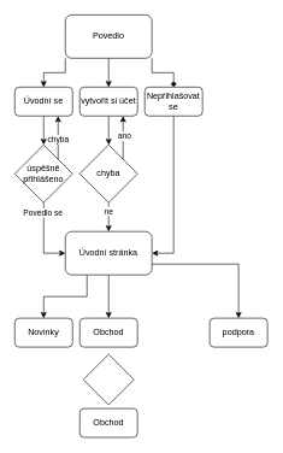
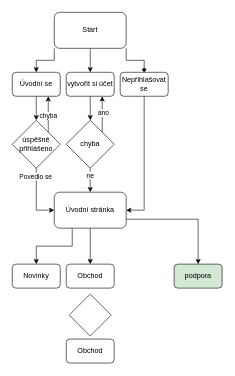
  <mxCell id="0" />
  <mxCell id="1" parent="0" />
  <mxCell id="2" style="edgeStyle=orthogonalEdgeStyle;rounded=0;orthogonalLoop=1;jettySize=auto;html=1;exitX=0.5;exitY=1;exitDx=0;exitDy=0;entryX=0.5;entryY=0;entryDx=0;entryDy=0;" edge="1" parent="1" source="5" target="9"><mxGeometry relative="1" as="geometry" /></mxCell>
  <mxCell id="3" style="edgeStyle=orthogonalEdgeStyle;rounded=0;orthogonalLoop=1;jettySize=auto;html=1;exitX=0;exitY=1;exitDx=0;exitDy=0;entryX=0.5;entryY=0;entryDx=0;entryDy=0;" edge="1" parent="1" source="5" target="7"><mxGeometry relative="1" as="geometry" /></mxCell>
  <mxCell id="4" style="edgeStyle=orthogonalEdgeStyle;rounded=0;orthogonalLoop=1;jettySize=auto;html=1;exitX=1;exitY=1;exitDx=0;exitDy=0;entryX=0.5;entryY=0;entryDx=0;entryDy=0;endArrow=diamond;" edge="1" parent="1" source="5" target="11"><mxGeometry relative="1" as="geometry" /></mxCell>
- <mxCell id="5" value="Povedlo" style="rounded=1;whiteSpace=wrap;html=1;" vertex="1" parent="1"><mxGeometry x="90" y="20" width="120" height="60" as="geometry" /></mxCell>
+ <mxCell id="5" value="Start" style="rounded=1;whiteSpace=wrap;html=1;" vertex="1" parent="1"><mxGeometry x="90" y="20" width="120" height="60" as="geometry" /></mxCell>
  <mxCell id="6" style="edgeStyle=orthogonalEdgeStyle;rounded=0;orthogonalLoop=1;jettySize=auto;html=1;exitX=0.5;exitY=1;exitDx=0;exitDy=0;entryX=0.5;entryY=0;entryDx=0;entryDy=0;" edge="1" parent="1" source="7" target="16"><mxGeometry relative="1" as="geometry" /></mxCell>
  <mxCell id="7" value="Úvodní se" style="rounded=1;whiteSpace=wrap;html=1;" vertex="1" parent="1"><mxGeometry y="120" width="80" height="40" as="geometry" x="20" /></mxCell>
  <mxCell id="8" style="edgeStyle=orthogonalEdgeStyle;rounded=0;orthogonalLoop=1;jettySize=auto;html=1;exitX=0.5;exitY=1;exitDx=0;exitDy=0;entryX=0.5;entryY=0;entryDx=0;entryDy=0;" edge="1" parent="1" source="9" target="21"><mxGeometry relative="1" as="geometry" /></mxCell>
  <mxCell id="9" value="vytvořit si účet&lt;span style=&quot;color: rgba(0, 0, 0, 0); font-family: monospace; font-size: 0px; text-align: start; text-wrap-mode: nowrap;&quot;&gt;%3CmxGraphModel%3E%3Croot%3E%3CmxCell%20id%3D%220%22%2F%3E%3CmxCell%20id%3D%221%22%20parent%3D%220%22%2F%3E%3CmxCell%20id%3D%222%22%20value%3D%22P%C5%99ihl%C3%A1sit%20se%22%20style%3D%22rounded%3D1%3BwhiteSpace%3Dwrap%3Bhtml%3D1%3B%22%20vertex%3D%221%22%20parent%3D%221%22%3E%3CmxGeometry%20y%3D%22120%22%20width%3D%2280%22%20height%3D%2240%22%20as%3D%22geometry%22%2F%3E%3C%2FmxCell%3E%3C%2Froot%3E%3C%2FmxGraphModel%3E&lt;/span&gt;" style="rounded=1;whiteSpace=wrap;html=1;" vertex="1" parent="1"><mxGeometry x="110" y="120" width="80" height="40" as="geometry" /></mxCell>
  <mxCell id="10" style="edgeStyle=orthogonalEdgeStyle;rounded=0;orthogonalLoop=1;jettySize=auto;html=1;exitX=0.5;exitY=1;exitDx=0;exitDy=0;entryX=1;entryY=0.5;entryDx=0;entryDy=0;" edge="1" parent="1" source="11" target="25"><mxGeometry relative="1" as="geometry" /></mxCell>
  <mxCell id="11" value="Nepřihlašovat se" style="rounded=1;whiteSpace=wrap;html=1;" vertex="1" parent="1"><mxGeometry x="200" y="120" width="80" height="40" as="geometry" /></mxCell>
  <mxCell id="12" style="edgeStyle=orthogonalEdgeStyle;rounded=0;orthogonalLoop=1;jettySize=auto;html=1;exitX=1;exitY=0;exitDx=0;exitDy=0;entryX=0.75;entryY=1;entryDx=0;entryDy=0;" edge="1" parent="1"><mxGeometry relative="1" as="geometry"><mxPoint x="80" y="220" as="sourcePoint" /><mxPoint x="80" y="160" as="targetPoint" /></mxGeometry></mxCell>
  <mxCell id="13" value="chyba" style="edgeLabel;html=1;align=center;verticalAlign=middle;resizable=0;points=[];" vertex="1" connectable="0" parent="12"><mxGeometry x="-0.067" y="1" relative="1" as="geometry"><mxPoint as="offset" /></mxGeometry></mxCell>
  <mxCell id="14" style="edgeStyle=orthogonalEdgeStyle;rounded=0;orthogonalLoop=1;jettySize=auto;html=1;exitX=0.5;exitY=1;exitDx=0;exitDy=0;entryX=0;entryY=0.5;entryDx=0;entryDy=0;" edge="1" parent="1" source="16" target="25"><mxGeometry relative="1" as="geometry" /></mxCell>
  <mxCell id="15" value="Povedlo se" style="edgeLabel;html=1;align=center;verticalAlign=middle;resizable=0;points=[];" vertex="1" connectable="0" parent="14"><mxGeometry x="-0.74" y="-2" relative="1" as="geometry"><mxPoint as="offset" /></mxGeometry></mxCell>
  <mxCell id="16" value="úspěšně přihlášeno&lt;span style=&quot;color: rgba(0, 0, 0, 0); font-family: monospace; font-size: 0px; text-align: start; text-wrap-mode: nowrap;&quot;&gt;%3CmxGraphModel%3E%3Croot%3E%3CmxCell%20id%3D%220%22%2F%3E%3CmxCell%20id%3D%221%22%20parent%3D%220%22%2F%3E%3CmxCell%20id%3D%222%22%20value%3D%22P%C5%99ihl%C3%A1sit%20se%22%20style%3D%22rounded%3D1%3BwhiteSpace%3Dwrap%3Bhtml%3D1%3B%22%20vertex%3D%221%22%20parent%3D%221%22%3E%3CmxGeometry%20y%3D%22120%22%20width%3D%2280%22%20height%3D%2240%22%20as%3D%22geometry%22%2F%3E%3C%2FmxCell%3E%3C%2Froot%3E%3C%2FmxGraphModel%3E&lt;/span&gt;" style="rhombus;whiteSpace=wrap;html=1;" vertex="1" parent="1"><mxGeometry y="200" width="80" height="80" as="geometry" x="20" /></mxCell>
  <mxCell id="17" style="edgeStyle=orthogonalEdgeStyle;rounded=0;orthogonalLoop=1;jettySize=auto;html=1;exitX=0.5;exitY=1;exitDx=0;exitDy=0;entryX=0.5;entryY=0;entryDx=0;entryDy=0;" edge="1" parent="1" source="21" target="25"><mxGeometry relative="1" as="geometry" /></mxCell>
  <mxCell id="18" value="ne" style="edgeLabel;html=1;align=center;verticalAlign=middle;resizable=0;points=[];" vertex="1" connectable="0" parent="17"><mxGeometry x="-0.45" y="-1" relative="1" as="geometry"><mxPoint as="offset" /></mxGeometry></mxCell>
  <mxCell id="19" style="edgeStyle=orthogonalEdgeStyle;rounded=0;orthogonalLoop=1;jettySize=auto;html=1;exitX=1;exitY=0;exitDx=0;exitDy=0;entryX=0.75;entryY=1;entryDx=0;entryDy=0;" edge="1" parent="1" source="21" target="9"><mxGeometry relative="1" as="geometry" /></mxCell>
  <mxCell id="20" value="ano" style="edgeLabel;html=1;align=center;verticalAlign=middle;resizable=0;points=[];" vertex="1" connectable="0" parent="19"><mxGeometry x="0.1" y="-1" relative="1" as="geometry"><mxPoint as="offset" /></mxGeometry></mxCell>
  <mxCell id="21" value="chyba" style="rhombus;whiteSpace=wrap;html=1;" vertex="1" parent="1"><mxGeometry x="110" y="200" width="80" height="80" as="geometry" /></mxCell>
  <mxCell id="22" style="edgeStyle=orthogonalEdgeStyle;rounded=0;orthogonalLoop=1;jettySize=auto;html=1;exitX=0.25;exitY=1;exitDx=0;exitDy=0;entryX=0.5;entryY=0;entryDx=0;entryDy=0;" edge="1" parent="1" source="25" target="26"><mxGeometry relative="1" as="geometry" /></mxCell>
  <mxCell id="23" style="edgeStyle=orthogonalEdgeStyle;rounded=0;orthogonalLoop=1;jettySize=auto;html=1;exitX=0.5;exitY=1;exitDx=0;exitDy=0;entryX=0.5;entryY=0;entryDx=0;entryDy=0;" edge="1" parent="1" source="25" target="27"><mxGeometry relative="1" as="geometry" /></mxCell>
  <mxCell id="24" style="edgeStyle=orthogonalEdgeStyle;rounded=0;orthogonalLoop=1;jettySize=auto;html=1;exitX=1;exitY=0.75;exitDx=0;exitDy=0;entryX=0.5;entryY=0;entryDx=0;entryDy=0;" edge="1" parent="1" source="25" target="28"><mxGeometry relative="1" as="geometry" /></mxCell>
  <mxCell id="25" value="Úvodní stránka" style="rounded=1;whiteSpace=wrap;html=1;" vertex="1" parent="1"><mxGeometry x="90" y="320" width="120" height="60" as="geometry" /></mxCell>
  <mxCell id="26" value="Novinky" style="rounded=1;whiteSpace=wrap;html=1;" vertex="1" parent="1"><mxGeometry y="440" width="80" height="40" as="geometry" x="20" /></mxCell>
  <mxCell id="27" value="Obchod" style="rounded=1;whiteSpace=wrap;html=1;" vertex="1" parent="1"><mxGeometry x="110" y="440" width="80" height="40" as="geometry" /></mxCell>
- <mxCell id="28" value="podpora" style="rounded=1;whiteSpace=wrap;html=1;" vertex="1" parent="1"><mxGeometry x="290" y="440" width="80" height="40" as="geometry" /></mxCell>
+ <mxCell id="28" value="podpora" style="rounded=1;whiteSpace=wrap;html=1;fillColor=#d5e8d4;" vertex="1" parent="1"><mxGeometry x="290" y="440" width="80" height="40" as="geometry" /></mxCell>
  <mxCell id="29" value="Obchod" style="rounded=1;whiteSpace=wrap;html=1;" vertex="1" parent="1"><mxGeometry x="110" y="565" width="80" height="40" as="geometry" /></mxCell>
  <mxCell id="30" value="" style="rhombus;whiteSpace=wrap;html=1;" vertex="1" parent="1"><mxGeometry x="115" y="490" width="70" height="70" as="geometry" /></mxCell>
